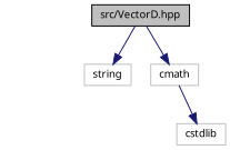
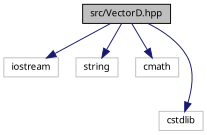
  digraph {
    fontname="Noto Sans"
    node [color=grey75 fontname="Noto Sans" fontsize=10 shape=record]
    edge [color=midnightblue fontname="Noto Sans" fontsize=10 labelfontname="Helvetica#FreeSans" labelfontsize=10 style=solid]
    n1 [color=black fillcolor=grey75 fontcolor=black height=0.2 label="src/VectorD.hpp" style=filled width=0.4]
+   n2 [height=0.2 label=iostream width=0.4]
    n3 [height=0.2 label=string width=0.4]
    n4 [height=0.2 label=cmath width=0.4]
    n5 [height=0.2 label=cstdlib width=0.4]
+   n1 -> n2
    n1 -> n3
    n1 -> n4
-   n4 -> n5
+   n1 -> n5
  }
